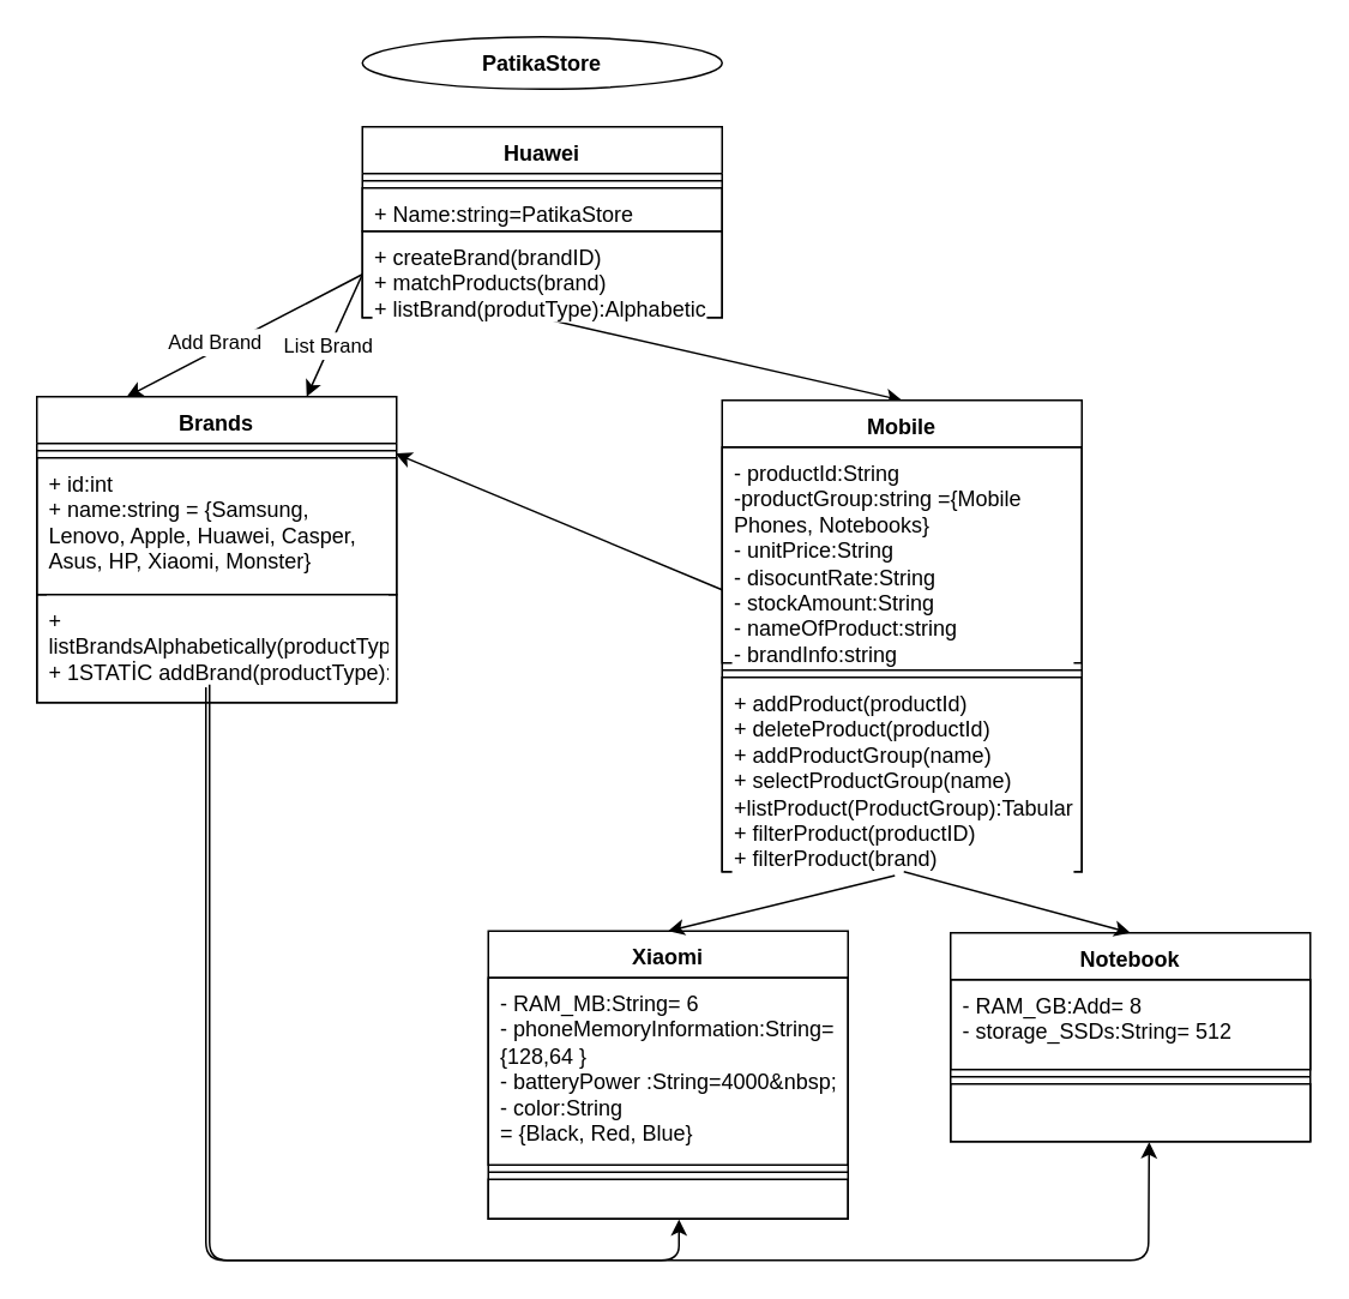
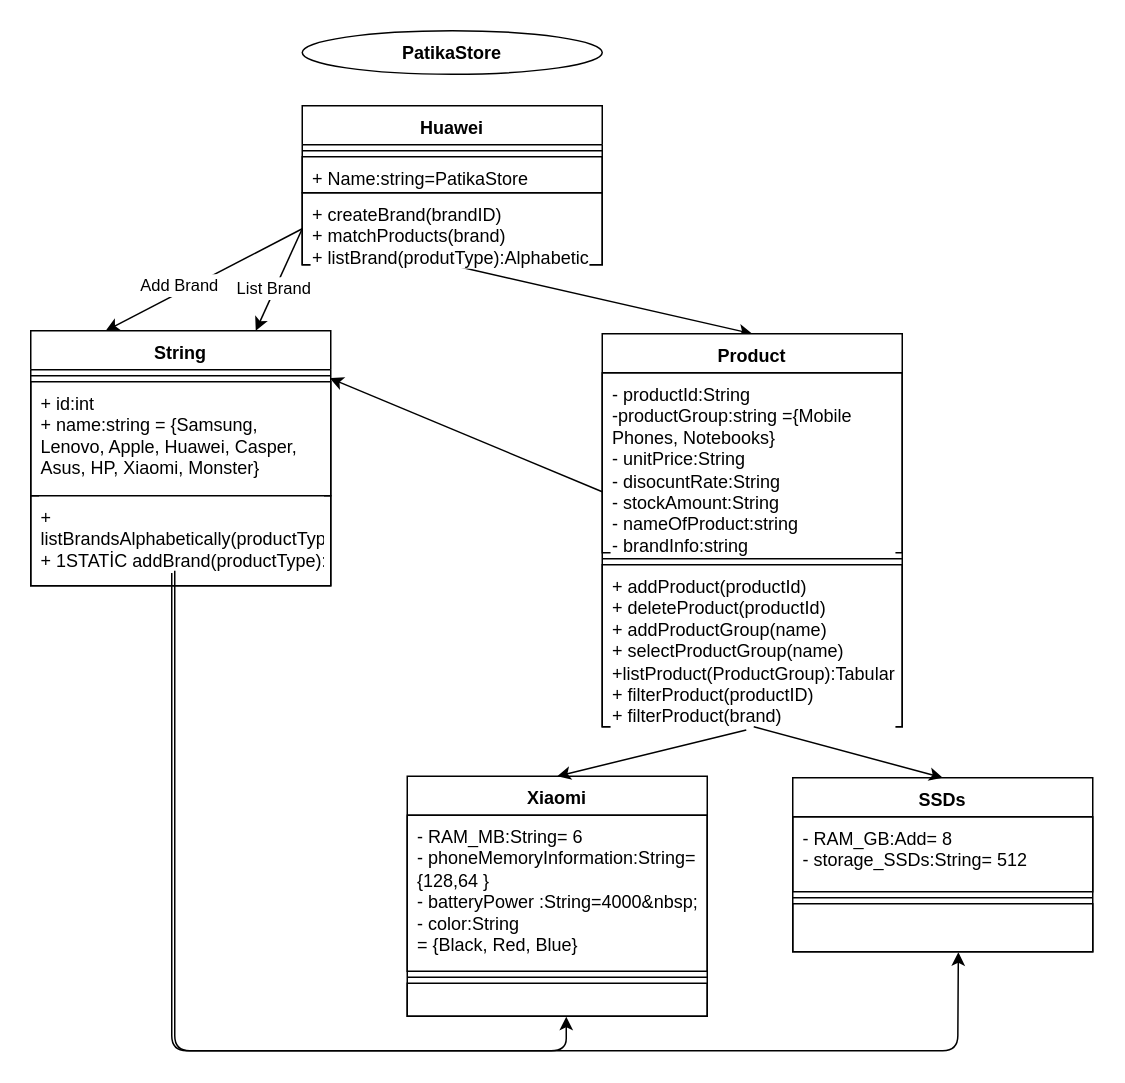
  <mxCell id="0" />
  <mxCell id="1" parent="0" />
  <mxCell id="2" style="edgeStyle=none;html=1;entryX=0.53;entryY=1.015;entryDx=0;entryDy=0;entryPerimeter=0;fontColor=#000000;labelBackgroundColor=#FFFFFF;labelBorderColor=#FFFFFF;strokeColor=#000000;" parent="1" target="20" edge="1"><mxGeometry relative="1" as="geometry"><mxPoint x="114" y="380" as="sourcePoint" /><mxPoint x="369" y="663.3" as="targetPoint" /><Array as="points"><mxPoint x="114" y="700" /><mxPoint x="377" y="700" /></Array></mxGeometry></mxCell>
- <mxCell id="3" value="Brands" style="swimlane;fontStyle=1;align=center;verticalAlign=top;childLayout=stackLayout;horizontal=1;startSize=26;horizontalStack=0;resizeParent=1;resizeParentMax=0;resizeLast=0;collapsible=1;marginBottom=0;whiteSpace=wrap;fontColor=#000000;labelBackgroundColor=#FFFFFF;labelBorderColor=#FFFFFF;strokeColor=#000000;" parent="1" vertex="1"><mxGeometry x="20" y="220" width="200" height="170" as="geometry" /></mxCell>
+ <mxCell id="3" value="String" style="swimlane;fontStyle=1;align=center;verticalAlign=top;childLayout=stackLayout;horizontal=1;startSize=26;horizontalStack=0;resizeParent=1;resizeParentMax=0;resizeLast=0;collapsible=1;marginBottom=0;whiteSpace=wrap;fontColor=#000000;labelBackgroundColor=#FFFFFF;labelBorderColor=#FFFFFF;strokeColor=#000000;" parent="1" vertex="1"><mxGeometry x="20" y="220" width="200" height="170" as="geometry" /></mxCell>
  <mxCell id="4" value="" style="line;strokeWidth=1;fillColor=none;align=left;verticalAlign=middle;spacingTop=-1;spacingLeft=3;spacingRight=3;rotatable=0;labelPosition=right;points=[];portConstraint=eastwest;whiteSpace=wrap;fontColor=#000000;labelBackgroundColor=#FFFFFF;labelBorderColor=#FFFFFF;strokeColor=#000000;" parent="3" vertex="1"><mxGeometry y="26" width="200" height="8" as="geometry" /></mxCell>
  <mxCell id="5" value="+ id:int&#10;+ name:string = {Samsung, Lenovo, Apple, Huawei, Casper, Asus, HP, Xiaomi, Monster}&#10;" style="text;strokeColor=#000000;fillColor=none;align=left;verticalAlign=top;spacingLeft=4;spacingRight=4;overflow=hidden;rotatable=0;points=[[0,0.5],[1,0.5]];portConstraint=eastwest;whiteSpace=wrap;fontColor=#000000;labelBackgroundColor=#FFFFFF;labelBorderColor=#FFFFFF;" parent="3" vertex="1"><mxGeometry y="34" width="200" height="76" as="geometry" /></mxCell>
  <mxCell id="6" value="+ listBrandsAlphabetically(productType):returnType&#10;+ 1STATİC addBrand(productType):returnType" style="text;strokeColor=#000000;fillColor=none;align=left;verticalAlign=top;spacingLeft=4;spacingRight=4;overflow=hidden;rotatable=0;points=[[0,0.5],[1,0.5]];portConstraint=eastwest;whiteSpace=wrap;fontColor=#000000;labelBackgroundColor=#FFFFFF;labelBorderColor=#FFFFFF;" parent="3" vertex="1"><mxGeometry y="110" width="200" height="60" as="geometry" /></mxCell>
  <mxCell id="7" style="edgeStyle=none;html=1;entryX=0.5;entryY=0;entryDx=0;entryDy=0;startArrow=none;exitX=0.482;exitY=0.991;exitDx=0;exitDy=0;exitPerimeter=0;fontColor=#000000;labelBackgroundColor=#FFFFFF;labelBorderColor=#FFFFFF;strokeColor=#000000;" parent="1" source="11" target="13" edge="1"><mxGeometry relative="1" as="geometry"><mxPoint x="301" y="140" as="sourcePoint" /></mxGeometry></mxCell>
  <mxCell id="8" value="Huawei" style="swimlane;fontStyle=1;align=center;verticalAlign=top;childLayout=stackLayout;horizontal=1;startSize=26;horizontalStack=0;resizeParent=1;resizeParentMax=0;resizeLast=0;collapsible=1;marginBottom=0;whiteSpace=wrap;fontColor=#000000;labelBackgroundColor=#FFFFFF;labelBorderColor=#FFFFFF;strokeColor=#000000;" parent="1" vertex="1"><mxGeometry x="201" y="70" width="200" height="106" as="geometry" /></mxCell>
  <mxCell id="9" value="" style="line;strokeWidth=1;fillColor=none;align=left;verticalAlign=middle;spacingTop=-1;spacingLeft=3;spacingRight=3;rotatable=0;labelPosition=right;points=[];portConstraint=eastwest;whiteSpace=wrap;fontColor=#000000;labelBackgroundColor=#FFFFFF;labelBorderColor=#FFFFFF;strokeColor=#000000;" parent="8" vertex="1"><mxGeometry y="26" width="200" height="8" as="geometry" /></mxCell>
  <mxCell id="10" value="+ Name:string=PatikaStore" style="text;strokeColor=#000000;fillColor=none;align=left;verticalAlign=top;spacingLeft=4;spacingRight=4;overflow=hidden;rotatable=0;points=[[0,0.5],[1,0.5]];portConstraint=eastwest;whiteSpace=wrap;fontColor=#000000;labelBackgroundColor=#FFFFFF;labelBorderColor=#FFFFFF;" parent="8" vertex="1"><mxGeometry y="34" width="200" height="24" as="geometry" /></mxCell>
  <mxCell id="11" value="+ createBrand(brandID)&#10;+ matchProducts(brand)&#10;+ listBrand(produtType):Alphabetic" style="text;strokeColor=#000000;fillColor=none;align=left;verticalAlign=top;spacingLeft=4;spacingRight=4;overflow=hidden;rotatable=0;points=[[0,0.5],[1,0.5]];portConstraint=eastwest;whiteSpace=wrap;fontColor=#000000;labelBackgroundColor=#FFFFFF;labelBorderColor=#FFFFFF;" parent="8" vertex="1"><mxGeometry y="58" width="200" height="48" as="geometry" /></mxCell>
  <mxCell id="12" style="edgeStyle=none;html=1;entryX=0.997;entryY=-0.031;entryDx=0;entryDy=0;exitX=0;exitY=0.661;exitDx=0;exitDy=0;entryPerimeter=0;exitPerimeter=0;fontColor=#000000;labelBackgroundColor=#FFFFFF;labelBorderColor=#FFFFFF;strokeColor=#000000;" parent="1" source="14" target="5" edge="1"><mxGeometry relative="1" as="geometry"><mxPoint x="500" y="422" as="targetPoint" /><mxPoint x="501" y="462" as="sourcePoint" /></mxGeometry></mxCell>
- <mxCell id="13" value="Mobile" style="swimlane;fontStyle=1;align=center;verticalAlign=top;childLayout=stackLayout;horizontal=1;startSize=26;horizontalStack=0;resizeParent=1;resizeParentMax=0;resizeLast=0;collapsible=1;marginBottom=0;whiteSpace=wrap;fontColor=#000000;labelBackgroundColor=#FFFFFF;labelBorderColor=#FFFFFF;strokeColor=#000000;" parent="1" vertex="1"><mxGeometry x="401" y="222" width="200" height="262" as="geometry" /></mxCell>
+ <mxCell id="13" value="Product" style="swimlane;fontStyle=1;align=center;verticalAlign=top;childLayout=stackLayout;horizontal=1;startSize=26;horizontalStack=0;resizeParent=1;resizeParentMax=0;resizeLast=0;collapsible=1;marginBottom=0;whiteSpace=wrap;fontColor=#000000;labelBackgroundColor=#FFFFFF;labelBorderColor=#FFFFFF;strokeColor=#000000;" parent="1" vertex="1"><mxGeometry x="401" y="222" width="200" height="262" as="geometry" /></mxCell>
  <mxCell id="14" value="- productId:String&#10;-productGroup:string ={Mobile Phones, Notebooks}&#10;- unitPrice:String&#10;- disocuntRate:String&#10;- stockAmount:String&#10;- nameOfProduct:string&#10;- brandInfo:string&#10;- screenSize_Inc:String = {6.1,14}" style="text;strokeColor=#000000;fillColor=none;align=left;verticalAlign=top;spacingLeft=4;spacingRight=4;overflow=hidden;rotatable=0;points=[[0,0.5],[1,0.5]];portConstraint=eastwest;whiteSpace=wrap;fontColor=#000000;labelBackgroundColor=#FFFFFF;labelBorderColor=#FFFFFF;" parent="13" vertex="1"><mxGeometry y="26" width="200" height="120" as="geometry" /></mxCell>
  <mxCell id="15" value="" style="line;strokeWidth=1;fillColor=none;align=left;verticalAlign=middle;spacingTop=-1;spacingLeft=3;spacingRight=3;rotatable=0;labelPosition=right;points=[];portConstraint=eastwest;whiteSpace=wrap;fontColor=#000000;labelBackgroundColor=#FFFFFF;labelBorderColor=#FFFFFF;strokeColor=#000000;" parent="13" vertex="1"><mxGeometry y="146" width="200" height="8" as="geometry" /></mxCell>
  <mxCell id="16" value="+ addProduct(productId)&#10;+ deleteProduct(productId)&#10;+ addProductGroup(name)&#10;+ selectProductGroup(name)&#10;+listProduct(ProductGroup):Tabular&#10;+ filterProduct(productID)&#10;+ filterProduct(brand)&#10;" style="text;strokeColor=#000000;fillColor=none;align=left;verticalAlign=top;spacingLeft=4;spacingRight=4;overflow=hidden;rotatable=0;points=[[0,0.5],[1,0.5]];portConstraint=eastwest;whiteSpace=wrap;fontColor=#000000;labelBackgroundColor=#FFFFFF;labelBorderColor=#FFFFFF;" parent="13" vertex="1"><mxGeometry y="154" width="200" height="108" as="geometry" /></mxCell>
  <mxCell id="17" value="Xiaomi" style="swimlane;fontStyle=1;align=center;verticalAlign=top;childLayout=stackLayout;horizontal=1;startSize=26;horizontalStack=0;resizeParent=1;resizeParentMax=0;resizeLast=0;collapsible=1;marginBottom=0;whiteSpace=wrap;fontColor=#000000;labelBackgroundColor=#FFFFFF;labelBorderColor=#FFFFFF;strokeColor=#000000;" parent="1" vertex="1"><mxGeometry x="271" y="517" width="200" height="160" as="geometry" /></mxCell>
  <mxCell id="18" value="- RAM_MB:String= 6&#10;- phoneMemoryInformation:String= {128,64 }&#10;- batteryPower :String=4000&amp;nbsp;&#10;- color:String&#10;= {Black, Red, Blue}" style="text;strokeColor=#000000;fillColor=none;align=left;verticalAlign=top;spacingLeft=4;spacingRight=4;overflow=hidden;rotatable=0;points=[[0,0.5],[1,0.5]];portConstraint=eastwest;whiteSpace=wrap;fontColor=#000000;labelBackgroundColor=#FFFFFF;labelBorderColor=#FFFFFF;" parent="17" vertex="1"><mxGeometry y="26" width="200" height="104" as="geometry" /></mxCell>
  <mxCell id="19" value="" style="line;strokeWidth=1;fillColor=none;align=left;verticalAlign=middle;spacingTop=-1;spacingLeft=3;spacingRight=3;rotatable=0;labelPosition=right;points=[];portConstraint=eastwest;whiteSpace=wrap;fontColor=#000000;labelBackgroundColor=#FFFFFF;labelBorderColor=#FFFFFF;strokeColor=#000000;" parent="17" vertex="1"><mxGeometry y="130" width="200" height="8" as="geometry" /></mxCell>
  <mxCell id="20" value="" style="text;strokeColor=#000000;fillColor=none;align=left;verticalAlign=top;spacingLeft=4;spacingRight=4;overflow=hidden;rotatable=0;points=[[0,0.5],[1,0.5]];portConstraint=eastwest;whiteSpace=wrap;fontColor=#000000;labelBackgroundColor=#FFFFFF;labelBorderColor=#FFFFFF;" parent="17" vertex="1"><mxGeometry y="138" width="200" height="22" as="geometry" /></mxCell>
  <mxCell id="21" style="edgeStyle=none;html=1;entryX=0.552;entryY=1.01;entryDx=0;entryDy=0;entryPerimeter=0;fontColor=#000000;labelBackgroundColor=#FFFFFF;labelBorderColor=#FFFFFF;strokeColor=#000000;" parent="1" target="25" edge="1"><mxGeometry relative="1" as="geometry"><mxPoint x="116" y="380" as="sourcePoint" /><mxPoint x="501" y="629" as="targetPoint" /><Array as="points"><mxPoint x="116" y="700" /><mxPoint x="638" y="700" /></Array></mxGeometry></mxCell>
- <mxCell id="22" value="Notebook" style="swimlane;fontStyle=1;align=center;verticalAlign=top;childLayout=stackLayout;horizontal=1;startSize=26;horizontalStack=0;resizeParent=1;resizeParentMax=0;resizeLast=0;collapsible=1;marginBottom=0;whiteSpace=wrap;fontColor=#000000;labelBackgroundColor=#FFFFFF;labelBorderColor=#FFFFFF;strokeColor=#000000;" parent="1" vertex="1"><mxGeometry x="528" y="518" width="200" height="116" as="geometry" /></mxCell>
+ <mxCell id="22" value="SSDs" style="swimlane;fontStyle=1;align=center;verticalAlign=top;childLayout=stackLayout;horizontal=1;startSize=26;horizontalStack=0;resizeParent=1;resizeParentMax=0;resizeLast=0;collapsible=1;marginBottom=0;whiteSpace=wrap;fontColor=#000000;labelBackgroundColor=#FFFFFF;labelBorderColor=#FFFFFF;strokeColor=#000000;" parent="1" vertex="1"><mxGeometry x="528" y="518" width="200" height="116" as="geometry" /></mxCell>
  <mxCell id="23" value="- RAM_GB:Add= 8&#10;- storage_SSDs:String= 512" style="text;strokeColor=#000000;fillColor=none;align=left;verticalAlign=top;spacingLeft=4;spacingRight=4;overflow=hidden;rotatable=0;points=[[0,0.5],[1,0.5]];portConstraint=eastwest;whiteSpace=wrap;fontColor=#000000;labelBackgroundColor=#FFFFFF;labelBorderColor=#FFFFFF;" parent="22" vertex="1"><mxGeometry y="26" width="200" height="50" as="geometry" /></mxCell>
  <mxCell id="24" value="" style="line;strokeWidth=1;fillColor=none;align=left;verticalAlign=middle;spacingTop=-1;spacingLeft=3;spacingRight=3;rotatable=0;labelPosition=right;points=[];portConstraint=eastwest;whiteSpace=wrap;fontColor=#000000;labelBackgroundColor=#FFFFFF;labelBorderColor=#FFFFFF;strokeColor=#000000;" parent="22" vertex="1"><mxGeometry y="76" width="200" height="8" as="geometry" /></mxCell>
  <mxCell id="25" value="" style="text;strokeColor=#000000;fillColor=none;align=left;verticalAlign=top;spacingLeft=4;spacingRight=4;overflow=hidden;rotatable=0;points=[[0,0.5],[1,0.5]];portConstraint=eastwest;whiteSpace=wrap;fontColor=#000000;labelBackgroundColor=#FFFFFF;labelBorderColor=#FFFFFF;" parent="22" vertex="1"><mxGeometry y="84" width="200" height="32" as="geometry" /></mxCell>
  <mxCell id="26" style="edgeStyle=none;html=1;exitX=0;exitY=0.5;exitDx=0;exitDy=0;entryX=0.25;entryY=0;entryDx=0;entryDy=0;fontColor=#000000;labelBackgroundColor=#FFFFFF;labelBorderColor=#FFFFFF;strokeColor=#000000;" parent="1" source="11" target="3" edge="1"><mxGeometry relative="1" as="geometry"><Array as="points" /></mxGeometry></mxCell>
  <mxCell id="27" value="Add Brand" style="edgeLabel;html=1;align=center;verticalAlign=middle;resizable=0;points=[];fontColor=#000000;labelBackgroundColor=#FFFFFF;labelBorderColor=#FFFFFF;strokeColor=#000000;" parent="26" vertex="1" connectable="0"><mxGeometry x="0.186" y="-2" relative="1" as="geometry"><mxPoint x="-3" y="-1" as="offset" /></mxGeometry></mxCell>
  <mxCell id="28" style="edgeStyle=none;html=1;exitX=0;exitY=0.5;exitDx=0;exitDy=0;entryX=0.75;entryY=0;entryDx=0;entryDy=0;fontColor=#000000;labelBackgroundColor=#FFFFFF;labelBorderColor=#FFFFFF;strokeColor=#000000;" parent="1" source="11" target="3" edge="1"><mxGeometry relative="1" as="geometry"><mxPoint x="-1.8" y="421.996" as="sourcePoint" /><mxPoint x="3" y="541.37" as="targetPoint" /><Array as="points" /></mxGeometry></mxCell>
  <mxCell id="29" value="List Brand" style="edgeLabel;html=1;align=center;verticalAlign=middle;resizable=0;points=[];fontColor=#000000;labelBackgroundColor=#FFFFFF;labelBorderColor=#FFFFFF;strokeColor=#000000;" parent="28" vertex="1" connectable="0"><mxGeometry x="0.186" y="-2" relative="1" as="geometry"><mxPoint x="1" as="offset" /></mxGeometry></mxCell>
  <mxCell id="30" style="edgeStyle=none;html=1;entryX=0.5;entryY=0;entryDx=0;entryDy=0;exitX=0.48;exitY=1.02;exitDx=0;exitDy=0;exitPerimeter=0;fontColor=#000000;labelBackgroundColor=#FFFFFF;labelBorderColor=#FFFFFF;strokeColor=#000000;" parent="1" source="16" target="17" edge="1"><mxGeometry relative="1" as="geometry"><mxPoint x="501" y="462" as="sourcePoint" /></mxGeometry></mxCell>
  <mxCell id="31" style="edgeStyle=none;html=1;entryX=0.5;entryY=0;entryDx=0;entryDy=0;exitX=0.505;exitY=1;exitDx=0;exitDy=0;exitPerimeter=0;fontColor=#000000;labelBackgroundColor=#FFFFFF;labelBorderColor=#FFFFFF;strokeColor=#000000;" parent="1" source="16" target="22" edge="1"><mxGeometry relative="1" as="geometry"><mxPoint x="501" y="462" as="sourcePoint" /></mxGeometry></mxCell>
  <mxCell id="32" value="&lt;span style=&quot;font-family: &amp;#34;helvetica&amp;#34; ; font-size: 12px ; font-style: normal ; font-weight: 700 ; letter-spacing: normal ; text-align: center ; text-indent: 0px ; text-transform: none ; word-spacing: 0px ; display: inline ; float: none&quot;&gt;PatikaStore&lt;/span&gt;" style="ellipse;whiteSpace=wrap;html=1;fontColor=#000000;labelBackgroundColor=#FFFFFF;labelBorderColor=#FFFFFF;strokeColor=#000000;" parent="1" vertex="1"><mxGeometry x="201" y="20" width="200" height="29" as="geometry" /></mxCell>
